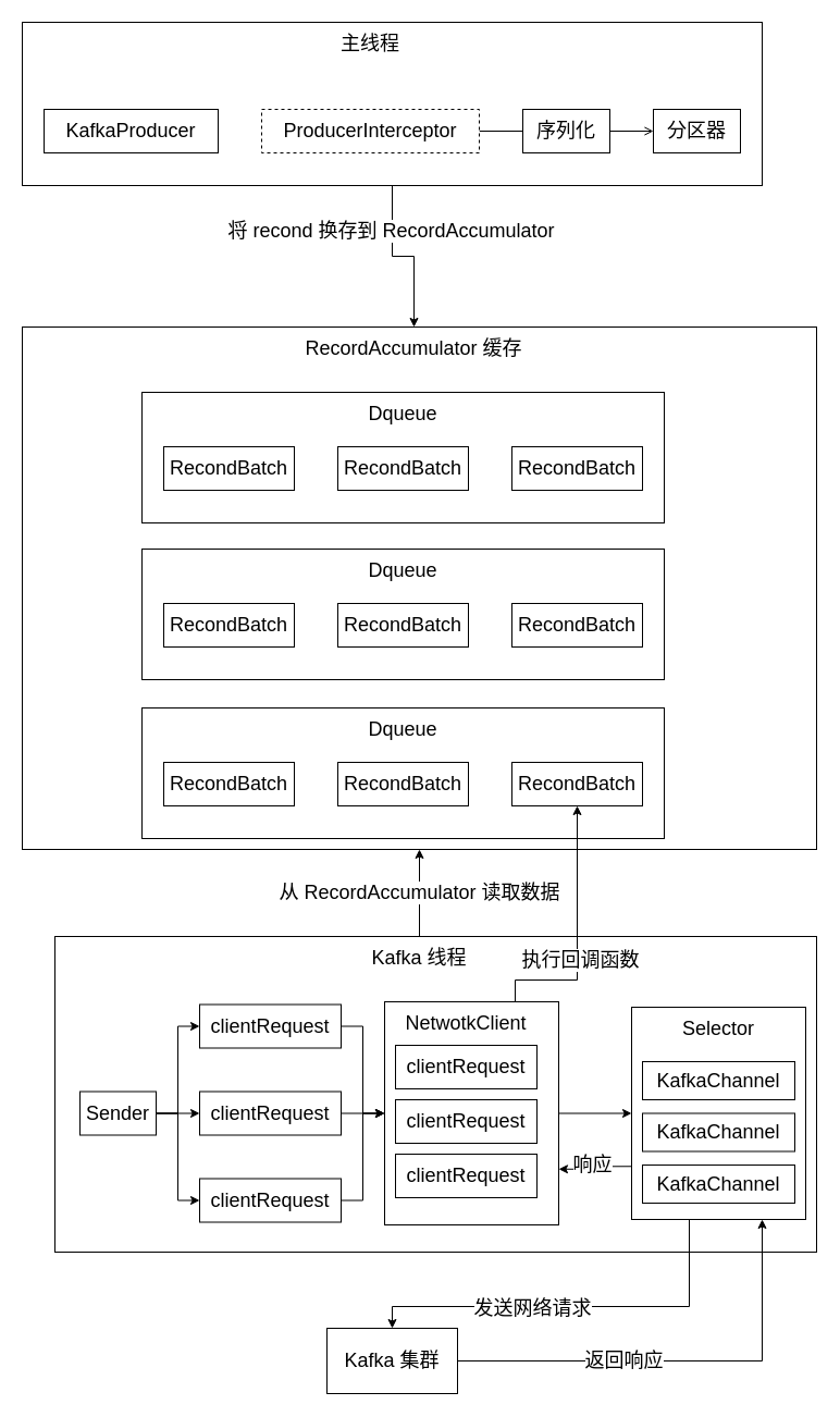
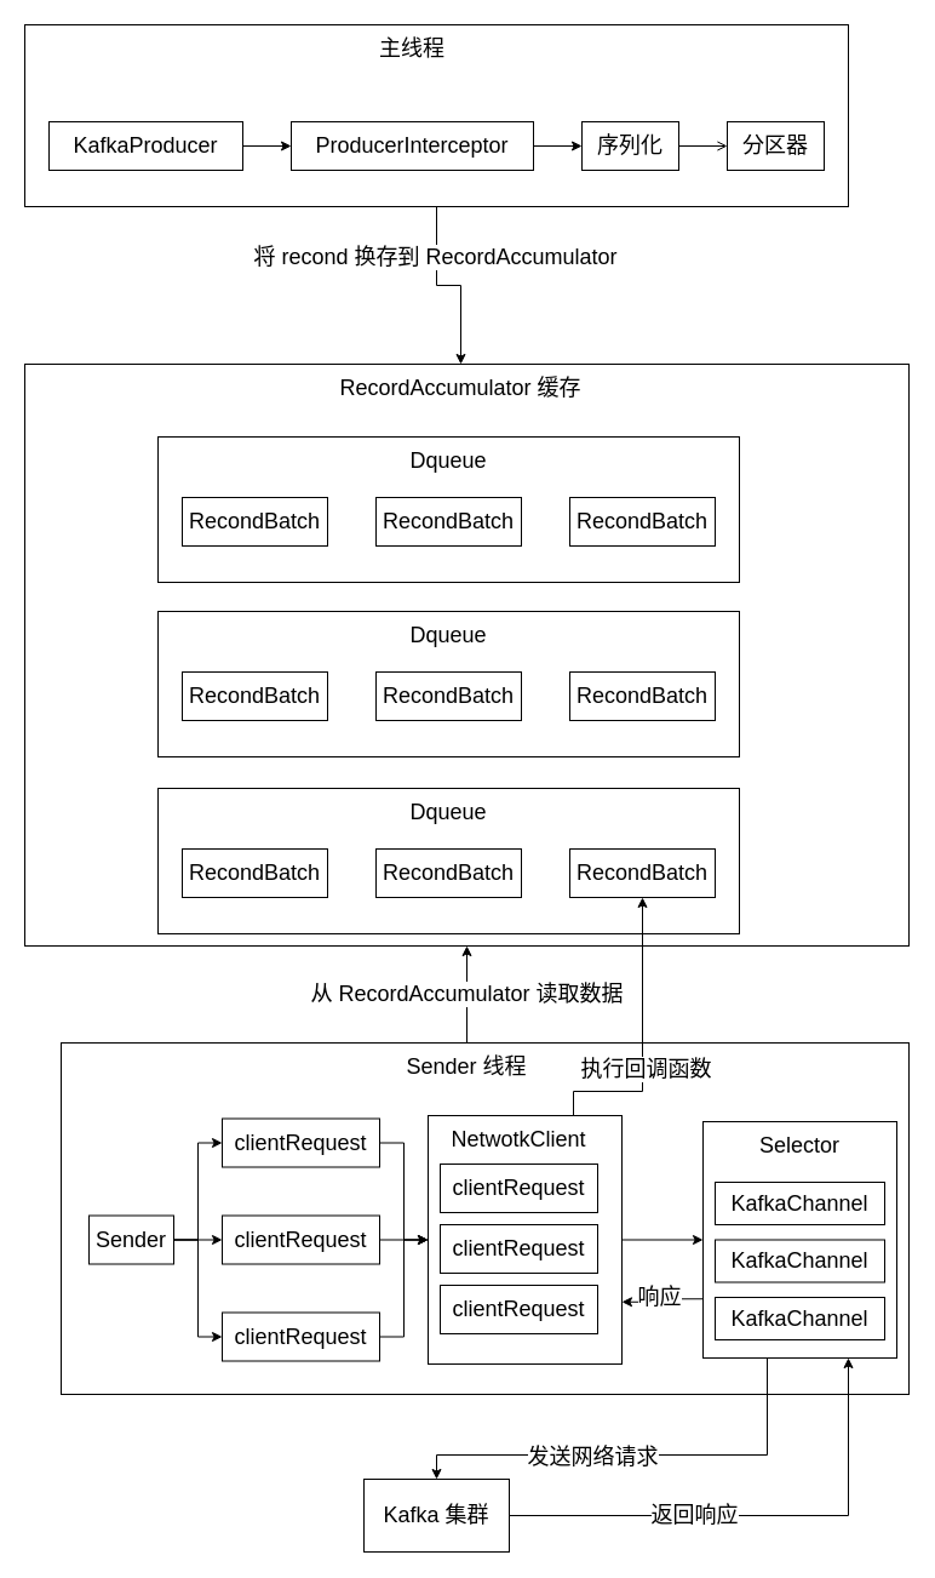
  <mxCell id="0" />
  <mxCell id="1" parent="0" />
  <mxCell id="2" value="" style="rounded=0;whiteSpace=wrap;html=1;" vertex="1" parent="1"><mxGeometry x="20" y="300" width="730" height="480" as="geometry" /></mxCell>
  <mxCell id="3" value="" style="rounded=0;whiteSpace=wrap;html=1;" vertex="1" parent="1"><mxGeometry x="130" y="650" width="480" height="120" as="geometry" /></mxCell>
  <mxCell id="4" value="" style="rounded=0;whiteSpace=wrap;html=1;" vertex="1" parent="1"><mxGeometry x="50" y="860" width="700" height="290" as="geometry" /></mxCell>
  <mxCell id="5" style="edgeStyle=orthogonalEdgeStyle;rounded=0;orthogonalLoop=1;jettySize=auto;html=1;exitX=1;exitY=0.5;exitDx=0;exitDy=0;entryX=0;entryY=0.5;entryDx=0;entryDy=0;" edge="1" parent="1" source="8" target="52"><mxGeometry relative="1" as="geometry" /></mxCell>
  <mxCell id="6" style="edgeStyle=orthogonalEdgeStyle;rounded=0;orthogonalLoop=1;jettySize=auto;html=1;exitX=0.75;exitY=0;exitDx=0;exitDy=0;" edge="1" parent="1" source="8" target="33"><mxGeometry relative="1" as="geometry"><Array as="points"><mxPoint x="473" y="900" /><mxPoint x="530" y="900" /></Array></mxGeometry></mxCell>
  <mxCell id="7" value="&lt;font style=&quot;font-size: 18px&quot;&gt;执行回调函数&lt;/font&gt;" style="text;html=1;align=center;verticalAlign=middle;resizable=0;points=[];labelBackgroundColor=#ffffff;" vertex="1" connectable="0" parent="6"><mxGeometry x="-0.19" y="-2" relative="1" as="geometry"><mxPoint as="offset" /></mxGeometry></mxCell>
  <mxCell id="8" value="" style="rounded=0;whiteSpace=wrap;html=1;" vertex="1" parent="1"><mxGeometry x="353" y="920" width="160" height="205" as="geometry" /></mxCell>
  <mxCell id="9" style="edgeStyle=orthogonalEdgeStyle;rounded=0;orthogonalLoop=1;jettySize=auto;html=1;exitX=0.5;exitY=1;exitDx=0;exitDy=0;" edge="1" parent="1" source="11" target="20"><mxGeometry relative="1" as="geometry" /></mxCell>
  <mxCell id="10" value="&lt;font style=&quot;font-size: 18px&quot;&gt;将 recond 换存到 RecordAccumulator&lt;/font&gt;" style="text;html=1;align=center;verticalAlign=middle;resizable=0;points=[];labelBackgroundColor=#ffffff;" vertex="1" connectable="0" parent="9"><mxGeometry x="-0.453" y="-2" relative="1" as="geometry"><mxPoint as="offset" /></mxGeometry></mxCell>
  <mxCell id="11" value="" style="rounded=0;whiteSpace=wrap;html=1;" vertex="1" parent="1"><mxGeometry x="20" y="20" width="680" height="150" as="geometry" /></mxCell>
  <mxCell id="12" value="&lt;font style=&quot;font-size: 18px&quot;&gt;主线程&lt;/font&gt;" style="text;html=1;strokeColor=none;fillColor=none;align=center;verticalAlign=middle;whiteSpace=wrap;rounded=0;" vertex="1" parent="1"><mxGeometry x="300" y="20" width="80" height="40" as="geometry" /></mxCell>
+ <mxCell id="13" style="edgeStyle=orthogonalEdgeStyle;rounded=0;orthogonalLoop=1;jettySize=auto;html=1;entryX=0;entryY=0.5;entryDx=0;entryDy=0;" edge="1" parent="1" source="14" target="16"><mxGeometry relative="1" as="geometry" /></mxCell>
  <mxCell id="14" value="&lt;font style=&quot;font-size: 18px&quot;&gt;KafkaProducer&lt;/font&gt;" style="rounded=0;whiteSpace=wrap;html=1;" vertex="1" parent="1"><mxGeometry x="40" y="100" width="160" height="40" as="geometry" /></mxCell>
- <mxCell id="15" style="edgeStyle=orthogonalEdgeStyle;rounded=0;orthogonalLoop=1;jettySize=auto;html=1;entryX=0;entryY=0.5;entryDx=0;entryDy=0;endArrow=none;" edge="1" parent="1" source="16" target="18"><mxGeometry relative="1" as="geometry" /></mxCell>
- <mxCell id="16" value="&lt;font style=&quot;font-size: 18px&quot;&gt;ProducerInterceptor&lt;/font&gt;" style="rounded=0;whiteSpace=wrap;html=1;dashed=1;" vertex="1" parent="1"><mxGeometry x="240" y="100" width="200" height="40" as="geometry" /></mxCell>
+ <mxCell id="15" style="edgeStyle=orthogonalEdgeStyle;rounded=0;orthogonalLoop=1;jettySize=auto;html=1;entryX=0;entryY=0.5;entryDx=0;entryDy=0;" edge="1" parent="1" source="16" target="18"><mxGeometry relative="1" as="geometry" /></mxCell>
+ <mxCell id="16" value="&lt;font style=&quot;font-size: 18px&quot;&gt;ProducerInterceptor&lt;/font&gt;" style="rounded=0;whiteSpace=wrap;html=1;" vertex="1" parent="1"><mxGeometry x="240" y="100" width="200" height="40" as="geometry" /></mxCell>
  <mxCell id="17" style="edgeStyle=orthogonalEdgeStyle;rounded=0;orthogonalLoop=1;jettySize=auto;html=1;endArrow=open;" edge="1" parent="1" source="18" target="19"><mxGeometry relative="1" as="geometry" /></mxCell>
  <mxCell id="18" value="&lt;font style=&quot;font-size: 18px&quot;&gt;序列化&lt;/font&gt;" style="rounded=0;whiteSpace=wrap;html=1;" vertex="1" parent="1"><mxGeometry x="480" y="100" width="80" height="40" as="geometry" /></mxCell>
  <mxCell id="19" value="&lt;font style=&quot;font-size: 18px&quot;&gt;分区器&lt;/font&gt;" style="rounded=0;whiteSpace=wrap;html=1;" vertex="1" parent="1"><mxGeometry x="600" y="100" width="80" height="40" as="geometry" /></mxCell>
  <mxCell id="20" value="&lt;font style=&quot;font-size: 18px&quot;&gt;RecordAccumulator 缓存&lt;/font&gt;" style="text;html=1;strokeColor=none;fillColor=none;align=center;verticalAlign=middle;whiteSpace=wrap;rounded=0;" vertex="1" parent="1"><mxGeometry x="260" y="300" width="240" height="40" as="geometry" /></mxCell>
  <mxCell id="21" value="" style="rounded=0;whiteSpace=wrap;html=1;" vertex="1" parent="1"><mxGeometry x="130" y="360" width="480" height="120" as="geometry" /></mxCell>
  <mxCell id="22" value="&lt;font style=&quot;font-size: 18px&quot;&gt;RecondBatch&lt;/font&gt;" style="rounded=0;whiteSpace=wrap;html=1;" vertex="1" parent="1"><mxGeometry x="150" y="410" width="120" height="40" as="geometry" /></mxCell>
  <mxCell id="23" value="&lt;font style=&quot;font-size: 18px&quot;&gt;RecondBatch&lt;/font&gt;" style="rounded=0;whiteSpace=wrap;html=1;" vertex="1" parent="1"><mxGeometry x="310" y="410" width="120" height="40" as="geometry" /></mxCell>
  <mxCell id="24" value="&lt;font style=&quot;font-size: 18px&quot;&gt;RecondBatch&lt;/font&gt;" style="rounded=0;whiteSpace=wrap;html=1;" vertex="1" parent="1"><mxGeometry x="470" y="410" width="120" height="40" as="geometry" /></mxCell>
  <mxCell id="25" value="&lt;font style=&quot;font-size: 18px&quot;&gt;Dqueue&lt;/font&gt;" style="text;html=1;strokeColor=none;fillColor=none;align=center;verticalAlign=middle;whiteSpace=wrap;rounded=0;" vertex="1" parent="1"><mxGeometry x="330" y="360" width="80" height="40" as="geometry" /></mxCell>
  <mxCell id="26" value="" style="rounded=0;whiteSpace=wrap;html=1;" vertex="1" parent="1"><mxGeometry x="130" y="504" width="480" height="120" as="geometry" /></mxCell>
  <mxCell id="27" value="&lt;font style=&quot;font-size: 18px&quot;&gt;RecondBatch&lt;/font&gt;" style="rounded=0;whiteSpace=wrap;html=1;" vertex="1" parent="1"><mxGeometry x="150" y="554" width="120" height="40" as="geometry" /></mxCell>
  <mxCell id="28" value="&lt;font style=&quot;font-size: 18px&quot;&gt;RecondBatch&lt;/font&gt;" style="rounded=0;whiteSpace=wrap;html=1;" vertex="1" parent="1"><mxGeometry x="310" y="554" width="120" height="40" as="geometry" /></mxCell>
  <mxCell id="29" value="&lt;font style=&quot;font-size: 18px&quot;&gt;RecondBatch&lt;/font&gt;" style="rounded=0;whiteSpace=wrap;html=1;" vertex="1" parent="1"><mxGeometry x="470" y="554" width="120" height="40" as="geometry" /></mxCell>
  <mxCell id="30" value="&lt;font style=&quot;font-size: 18px&quot;&gt;Dqueue&lt;/font&gt;" style="text;html=1;strokeColor=none;fillColor=none;align=center;verticalAlign=middle;whiteSpace=wrap;rounded=0;" vertex="1" parent="1"><mxGeometry x="330" y="504" width="80" height="40" as="geometry" /></mxCell>
  <mxCell id="31" value="&lt;font style=&quot;font-size: 18px&quot;&gt;RecondBatch&lt;/font&gt;" style="rounded=0;whiteSpace=wrap;html=1;" vertex="1" parent="1"><mxGeometry x="150" y="700" width="120" height="40" as="geometry" /></mxCell>
  <mxCell id="32" value="&lt;font style=&quot;font-size: 18px&quot;&gt;RecondBatch&lt;/font&gt;" style="rounded=0;whiteSpace=wrap;html=1;" vertex="1" parent="1"><mxGeometry x="310" y="700" width="120" height="40" as="geometry" /></mxCell>
  <mxCell id="33" value="&lt;font style=&quot;font-size: 18px&quot;&gt;RecondBatch&lt;/font&gt;" style="rounded=0;whiteSpace=wrap;html=1;" vertex="1" parent="1"><mxGeometry x="470" y="700" width="120" height="40" as="geometry" /></mxCell>
  <mxCell id="34" value="&lt;font style=&quot;font-size: 18px&quot;&gt;Dqueue&lt;/font&gt;" style="text;html=1;strokeColor=none;fillColor=none;align=center;verticalAlign=middle;whiteSpace=wrap;rounded=0;" vertex="1" parent="1"><mxGeometry x="330" y="650" width="80" height="40" as="geometry" /></mxCell>
  <mxCell id="35" value="&lt;font style=&quot;font-size: 18px&quot;&gt;从 RecordAccumulator 读取数据&lt;/font&gt;" style="edgeStyle=orthogonalEdgeStyle;rounded=0;orthogonalLoop=1;jettySize=auto;html=1;exitX=0.5;exitY=0;exitDx=0;exitDy=0;" edge="1" parent="1" source="36" target="2"><mxGeometry relative="1" as="geometry" /></mxCell>
- <mxCell id="36" value="&lt;font style=&quot;font-size: 18px&quot;&gt;Kafka 线程&lt;/font&gt;" style="text;html=1;strokeColor=none;fillColor=none;align=center;verticalAlign=middle;whiteSpace=wrap;rounded=0;" vertex="1" parent="1"><mxGeometry x="325" y="860" width="120" height="40" as="geometry" /></mxCell>
+ <mxCell id="36" value="&lt;font style=&quot;font-size: 18px&quot;&gt;Sender 线程&lt;/font&gt;" style="text;html=1;strokeColor=none;fillColor=none;align=center;verticalAlign=middle;whiteSpace=wrap;rounded=0;" vertex="1" parent="1"><mxGeometry x="325" y="860" width="120" height="40" as="geometry" /></mxCell>
  <mxCell id="37" style="edgeStyle=orthogonalEdgeStyle;rounded=0;orthogonalLoop=1;jettySize=auto;html=1;entryX=0;entryY=0.5;entryDx=0;entryDy=0;" edge="1" parent="1" source="40" target="42"><mxGeometry relative="1" as="geometry" /></mxCell>
  <mxCell id="38" style="edgeStyle=orthogonalEdgeStyle;rounded=0;orthogonalLoop=1;jettySize=auto;html=1;entryX=0;entryY=0.5;entryDx=0;entryDy=0;" edge="1" parent="1" source="40" target="44"><mxGeometry relative="1" as="geometry" /></mxCell>
  <mxCell id="39" style="edgeStyle=orthogonalEdgeStyle;rounded=0;orthogonalLoop=1;jettySize=auto;html=1;entryX=0;entryY=0.5;entryDx=0;entryDy=0;" edge="1" parent="1" source="40" target="46"><mxGeometry relative="1" as="geometry" /></mxCell>
  <mxCell id="40" value="&lt;font style=&quot;font-size: 18px&quot;&gt;Sender&lt;/font&gt;" style="rounded=0;whiteSpace=wrap;html=1;" vertex="1" parent="1"><mxGeometry x="73" y="1002.5" width="70" height="40" as="geometry" /></mxCell>
  <mxCell id="41" style="edgeStyle=orthogonalEdgeStyle;rounded=0;orthogonalLoop=1;jettySize=auto;html=1;entryX=0;entryY=0.5;entryDx=0;entryDy=0;" edge="1" parent="1" source="42" target="8"><mxGeometry relative="1" as="geometry" /></mxCell>
  <mxCell id="42" value="&lt;font style=&quot;font-size: 18px&quot;&gt;clientRequest&lt;/font&gt;" style="rounded=0;whiteSpace=wrap;html=1;" vertex="1" parent="1"><mxGeometry x="183" y="922.5" width="130" height="40" as="geometry" /></mxCell>
  <mxCell id="43" style="edgeStyle=orthogonalEdgeStyle;rounded=0;orthogonalLoop=1;jettySize=auto;html=1;entryX=0;entryY=0.5;entryDx=0;entryDy=0;" edge="1" parent="1" source="44" target="8"><mxGeometry relative="1" as="geometry" /></mxCell>
  <mxCell id="44" value="&lt;font style=&quot;font-size: 18px&quot;&gt;clientRequest&lt;/font&gt;" style="rounded=0;whiteSpace=wrap;html=1;" vertex="1" parent="1"><mxGeometry x="183" y="1002.5" width="130" height="40" as="geometry" /></mxCell>
  <mxCell id="45" style="edgeStyle=orthogonalEdgeStyle;rounded=0;orthogonalLoop=1;jettySize=auto;html=1;entryX=0;entryY=0.5;entryDx=0;entryDy=0;" edge="1" parent="1" source="46" target="8"><mxGeometry relative="1" as="geometry" /></mxCell>
  <mxCell id="46" value="&lt;font style=&quot;font-size: 18px&quot;&gt;clientRequest&lt;/font&gt;" style="rounded=0;whiteSpace=wrap;html=1;" vertex="1" parent="1"><mxGeometry x="183" y="1082.5" width="130" height="40" as="geometry" /></mxCell>
  <mxCell id="47" value="&lt;font style=&quot;font-size: 18px&quot;&gt;NetwotkClient&lt;/font&gt;" style="text;html=1;strokeColor=none;fillColor=none;align=center;verticalAlign=middle;whiteSpace=wrap;rounded=0;" vertex="1" parent="1"><mxGeometry x="368" y="920" width="120" height="40" as="geometry" /></mxCell>
  <mxCell id="48" style="edgeStyle=orthogonalEdgeStyle;rounded=0;orthogonalLoop=1;jettySize=auto;html=1;" edge="1" parent="1" source="52" target="62"><mxGeometry relative="1" as="geometry"><Array as="points"><mxPoint x="633" y="1200" /><mxPoint x="360" y="1200" /></Array></mxGeometry></mxCell>
  <mxCell id="49" value="&lt;font style=&quot;font-size: 18px&quot;&gt;发送网络请求&lt;/font&gt;" style="text;html=1;align=center;verticalAlign=middle;resizable=0;points=[];labelBackgroundColor=#ffffff;" vertex="1" connectable="0" parent="48"><mxGeometry x="0.206" y="1" relative="1" as="geometry"><mxPoint as="offset" /></mxGeometry></mxCell>
  <mxCell id="50" style="edgeStyle=orthogonalEdgeStyle;rounded=0;orthogonalLoop=1;jettySize=auto;html=1;exitX=0;exitY=0.75;exitDx=0;exitDy=0;entryX=1;entryY=0.75;entryDx=0;entryDy=0;" edge="1" parent="1" source="52" target="8"><mxGeometry relative="1" as="geometry" /></mxCell>
  <mxCell id="51" value="&lt;font style=&quot;font-size: 18px&quot;&gt;响应&lt;/font&gt;" style="text;html=1;align=center;verticalAlign=middle;resizable=0;points=[];labelBackgroundColor=#ffffff;" vertex="1" connectable="0" parent="50"><mxGeometry x="0.114" relative="1" as="geometry"><mxPoint y="-3.98" as="offset" /></mxGeometry></mxCell>
  <mxCell id="52" value="" style="rounded=0;whiteSpace=wrap;html=1;" vertex="1" parent="1"><mxGeometry x="580" y="925" width="160" height="195" as="geometry" /></mxCell>
  <mxCell id="53" value="&lt;font style=&quot;font-size: 18px&quot;&gt;KafkaChannel&lt;/font&gt;" style="rounded=0;whiteSpace=wrap;html=1;" vertex="1" parent="1"><mxGeometry x="590" y="975" width="140" height="35" as="geometry" /></mxCell>
  <mxCell id="54" value="&lt;font style=&quot;font-size: 18px&quot;&gt;Selector&lt;/font&gt;" style="text;html=1;strokeColor=none;fillColor=none;align=center;verticalAlign=middle;whiteSpace=wrap;rounded=0;" vertex="1" parent="1"><mxGeometry x="600" y="925" width="120" height="40" as="geometry" /></mxCell>
  <mxCell id="55" value="&lt;font style=&quot;font-size: 18px&quot;&gt;clientRequest&lt;/font&gt;" style="rounded=0;whiteSpace=wrap;html=1;" vertex="1" parent="1"><mxGeometry x="363" y="960" width="130" height="40" as="geometry" /></mxCell>
  <mxCell id="56" value="&lt;font style=&quot;font-size: 18px&quot;&gt;clientRequest&lt;/font&gt;" style="rounded=0;whiteSpace=wrap;html=1;" vertex="1" parent="1"><mxGeometry x="363" y="1010" width="130" height="40" as="geometry" /></mxCell>
  <mxCell id="57" value="&lt;font style=&quot;font-size: 18px&quot;&gt;clientRequest&lt;/font&gt;" style="rounded=0;whiteSpace=wrap;html=1;" vertex="1" parent="1"><mxGeometry x="363" y="1060" width="130" height="40" as="geometry" /></mxCell>
  <mxCell id="58" value="&lt;font style=&quot;font-size: 18px&quot;&gt;KafkaChannel&lt;/font&gt;" style="rounded=0;whiteSpace=wrap;html=1;" vertex="1" parent="1"><mxGeometry x="590" y="1022.5" width="140" height="35" as="geometry" /></mxCell>
  <mxCell id="59" value="&lt;font style=&quot;font-size: 18px&quot;&gt;KafkaChannel&lt;/font&gt;" style="rounded=0;whiteSpace=wrap;html=1;" vertex="1" parent="1"><mxGeometry x="590" y="1070" width="140" height="35" as="geometry" /></mxCell>
  <mxCell id="60" style="edgeStyle=orthogonalEdgeStyle;rounded=0;orthogonalLoop=1;jettySize=auto;html=1;entryX=0.75;entryY=1;entryDx=0;entryDy=0;" edge="1" parent="1" source="62" target="52"><mxGeometry relative="1" as="geometry" /></mxCell>
  <mxCell id="61" value="&lt;font style=&quot;font-size: 18px&quot;&gt;返回响应&lt;/font&gt;" style="text;html=1;align=center;verticalAlign=middle;resizable=0;points=[];labelBackgroundColor=#ffffff;" vertex="1" connectable="0" parent="60"><mxGeometry x="-0.259" y="1" relative="1" as="geometry"><mxPoint as="offset" /></mxGeometry></mxCell>
  <mxCell id="62" value="&lt;font style=&quot;font-size: 18px&quot;&gt;Kafka 集群&lt;/font&gt;" style="rounded=0;whiteSpace=wrap;html=1;" vertex="1" parent="1"><mxGeometry x="300" y="1220" width="120" height="60" as="geometry" /></mxCell>
